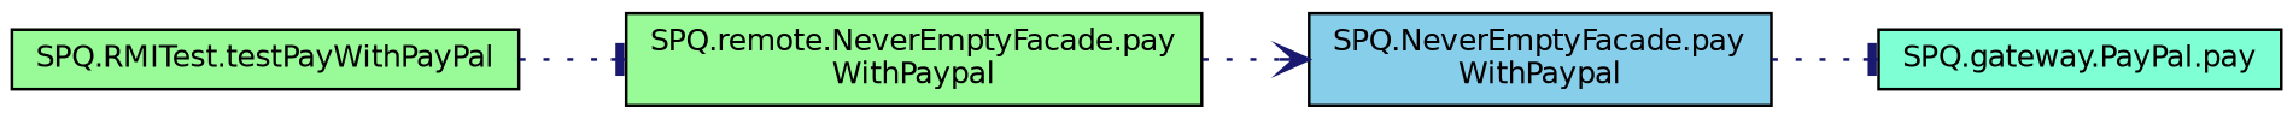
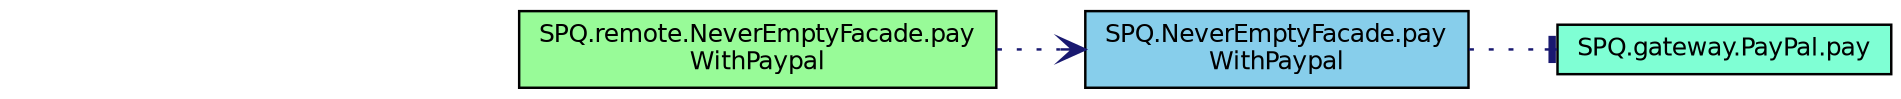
  digraph {
    rankdir=LR
    node [color=black fillcolor=palegreen fontname=Helvetica fontsize=10 shape=record style=filled]
    edge [arrowhead=tee color=midnightblue fontname=Helvetica fontsize=10 labelfontname=Helvetica labelfontsize=10 style=dotted]
-   n1 [fontcolor=black height=0.2 label="SPQ.RMITest.testPayWithPayPal" width=0.4]
    n2 [height=0.2 label="SPQ.remote.NeverEmptyFacade.pay\lWithPaypal" width=0.4]
    n3 [fillcolor=skyblue height=0.2 label="SPQ.NeverEmptyFacade.pay\lWithPaypal" width=0.4]
    n4 [fillcolor=aquamarine height=0.2 label="SPQ.gateway.PayPal.pay" width=0.4]
-   n1 -> n2
    n2 -> n3 [arrowhead=vee]
    n3 -> n4
  }
